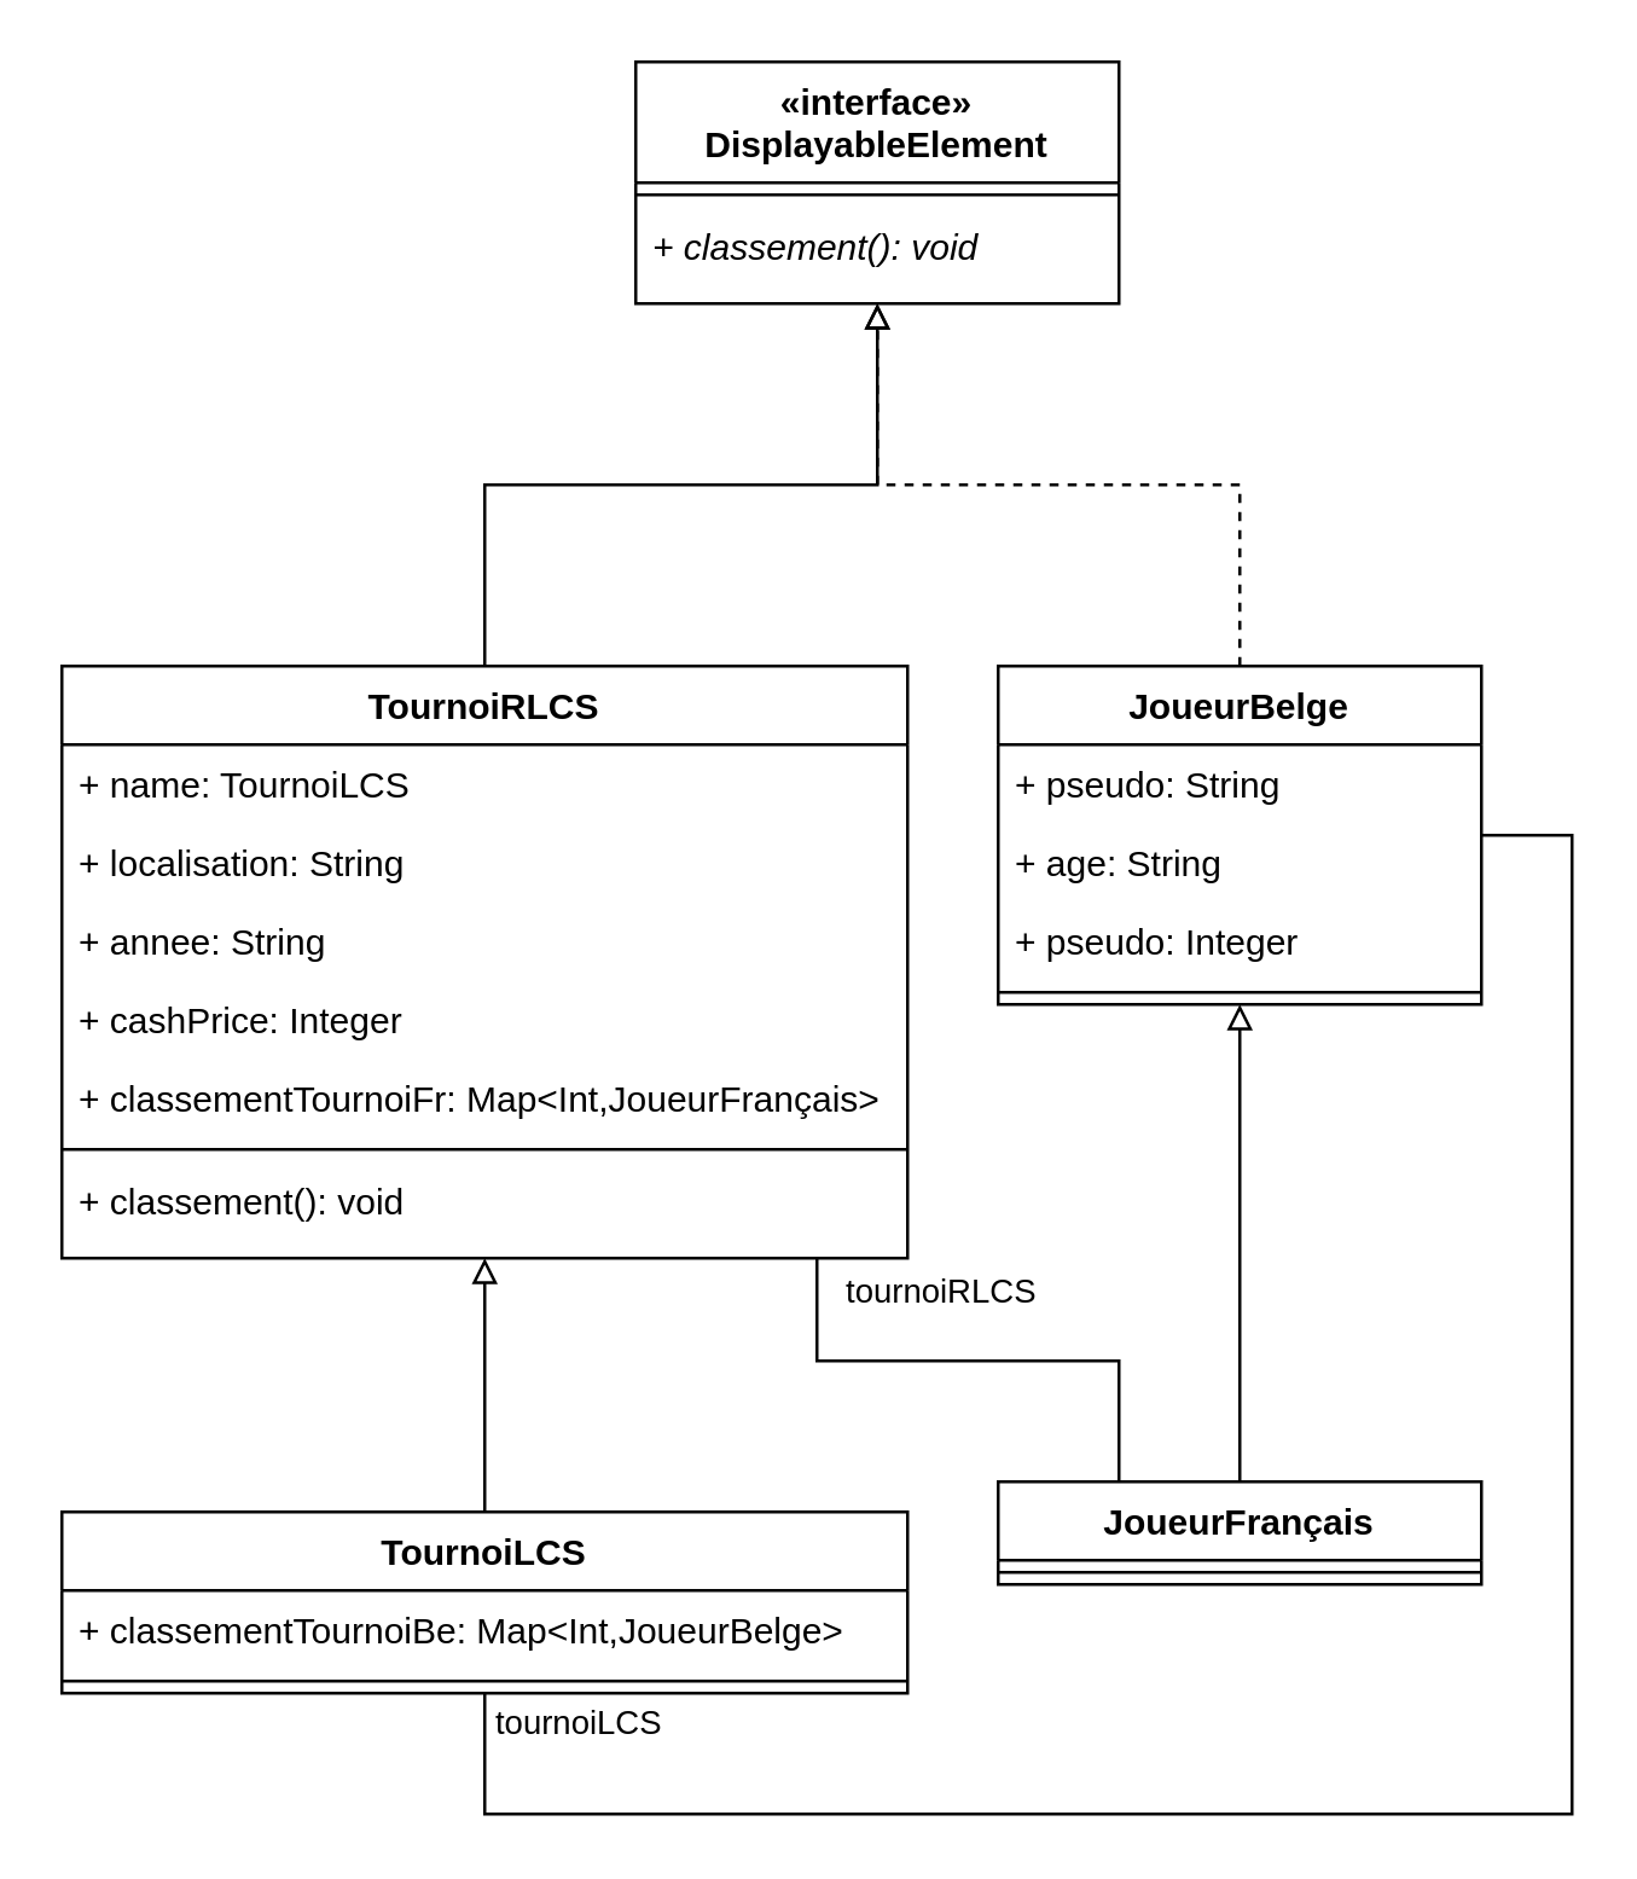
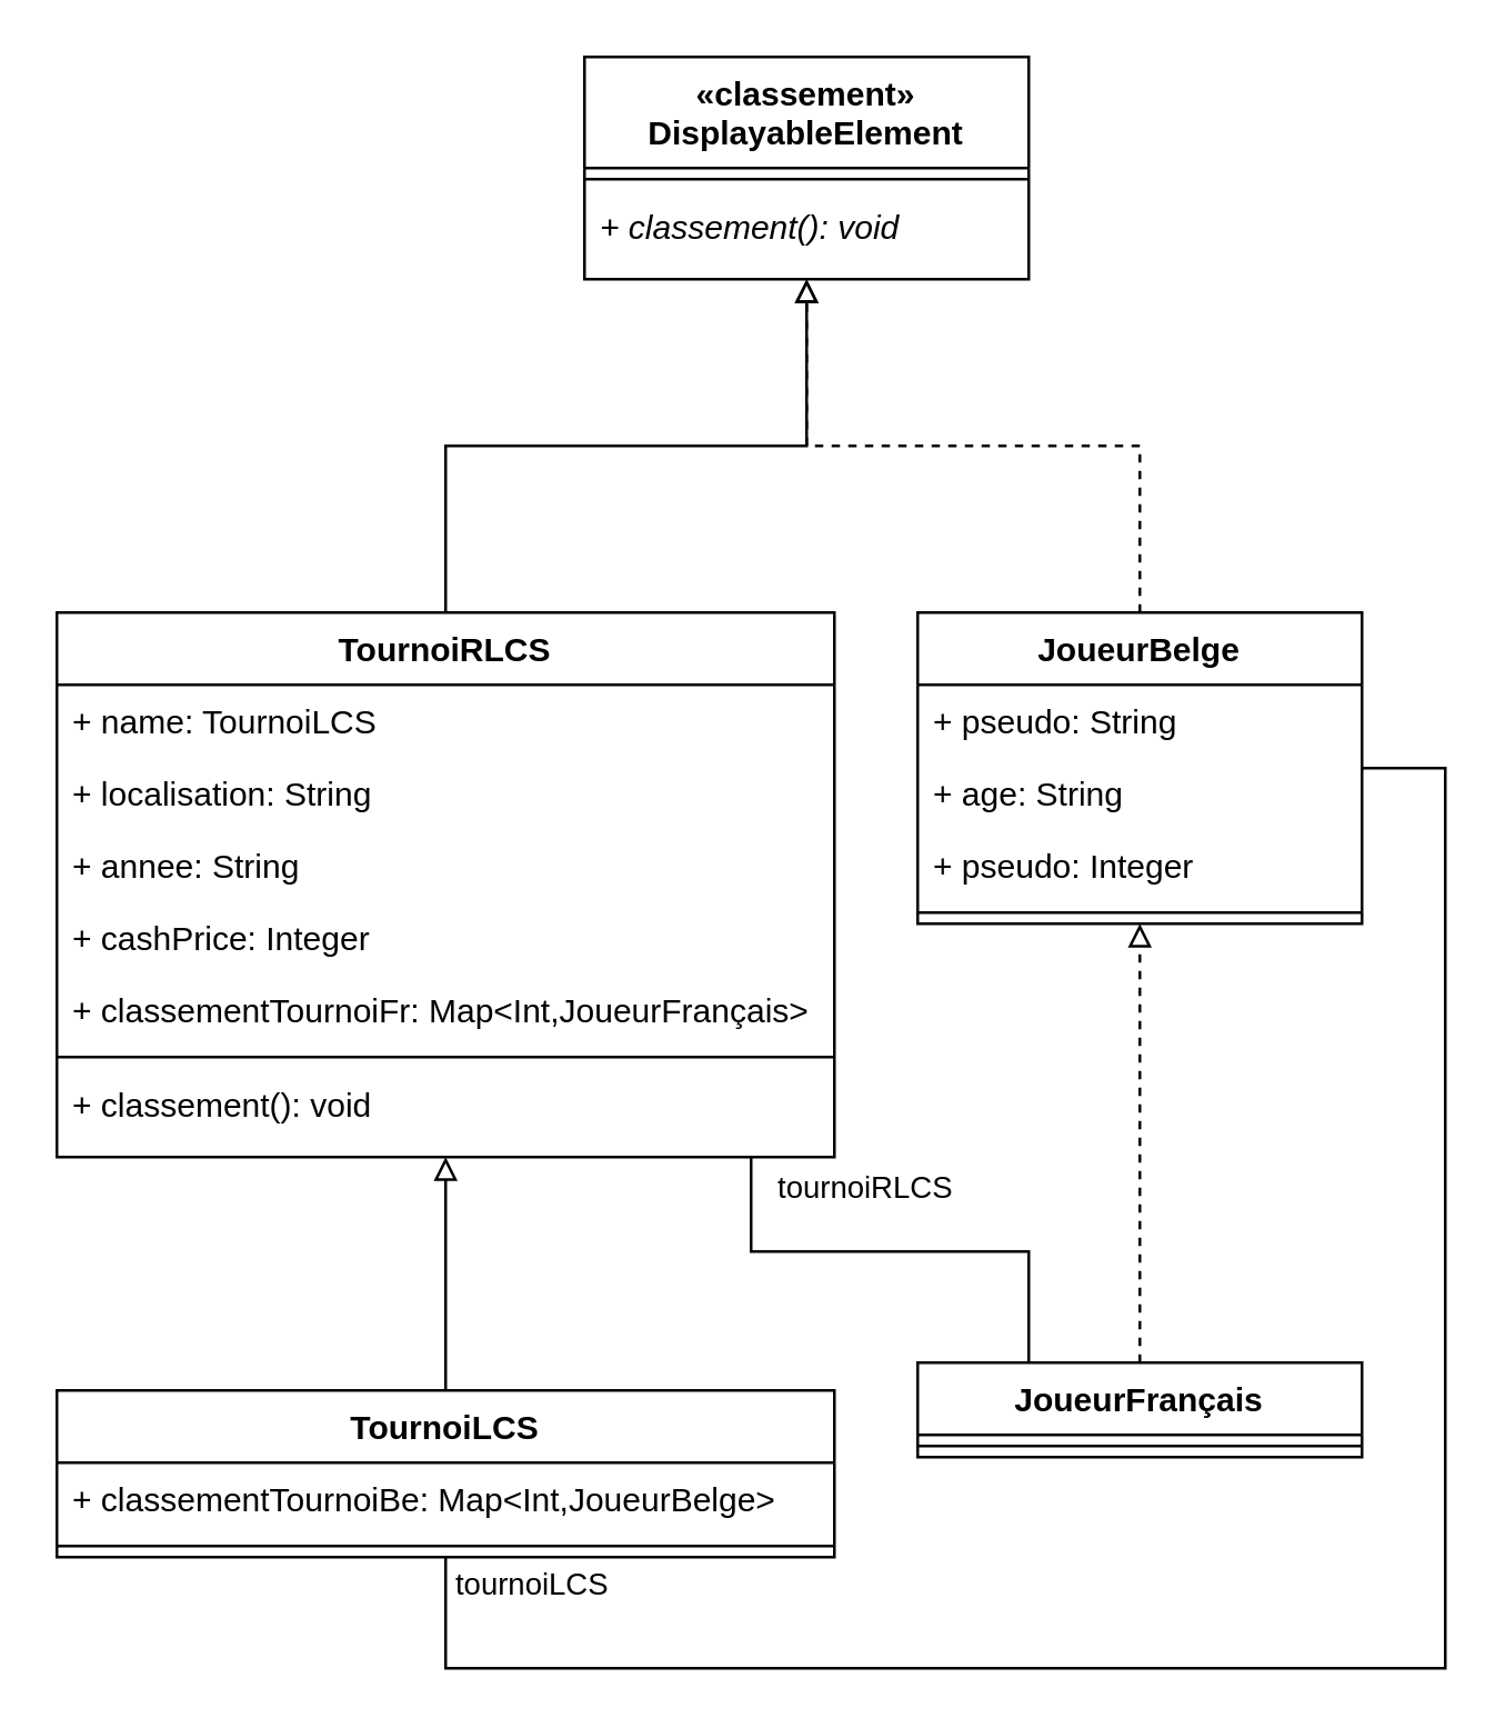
  <mxCell id="0" />
  <mxCell id="1" parent="0" />
- <mxCell id="2" value="«interface»&#10;DisplayableElement" style="swimlane;fontStyle=1;align=center;verticalAlign=top;childLayout=stackLayout;horizontal=1;startSize=40;horizontalStack=0;resizeParent=1;resizeParentMax=0;resizeLast=0;collapsible=1;marginBottom=0;" vertex="1" parent="1"><mxGeometry x="210" y="20" width="160" height="80" as="geometry" /></mxCell>
+ <mxCell id="2" value="«classement»&#10;DisplayableElement" style="swimlane;fontStyle=1;align=center;verticalAlign=top;childLayout=stackLayout;horizontal=1;startSize=40;horizontalStack=0;resizeParent=1;resizeParentMax=0;resizeLast=0;collapsible=1;marginBottom=0;" vertex="1" parent="1"><mxGeometry x="210" y="20" width="160" height="80" as="geometry" /></mxCell>
  <mxCell id="3" value="" style="line;strokeWidth=1;fillColor=none;align=left;verticalAlign=middle;spacingTop=-1;spacingLeft=3;spacingRight=3;rotatable=0;labelPosition=right;points=[];portConstraint=eastwest;" vertex="1" parent="2"><mxGeometry y="40" width="160" height="8" as="geometry" /></mxCell>
  <mxCell id="4" value="+ classement(): void" style="text;strokeColor=none;fillColor=none;align=left;verticalAlign=top;spacingLeft=4;spacingRight=4;overflow=hidden;rotatable=0;points=[[0,0.5],[1,0.5]];portConstraint=eastwest;fontStyle=2" vertex="1" parent="2"><mxGeometry y="48" width="160" height="32" as="geometry" /></mxCell>
  <mxCell id="5" style="edgeStyle=orthogonalEdgeStyle;rounded=0;orthogonalLoop=1;jettySize=auto;html=1;endArrow=block;endFill=0;" edge="1" parent="1" source="6" target="2"><mxGeometry relative="1" as="geometry" /></mxCell>
  <mxCell id="6" value="TournoiRLCS" style="swimlane;fontStyle=1;align=center;verticalAlign=top;childLayout=stackLayout;horizontal=1;startSize=26;horizontalStack=0;resizeParent=1;resizeParentMax=0;resizeLast=0;collapsible=1;marginBottom=0;" vertex="1" parent="1"><mxGeometry x="20" y="220" width="280" height="196" as="geometry" /></mxCell>
  <mxCell id="7" value="+ name: TournoiLCS" style="text;strokeColor=none;fillColor=none;align=left;verticalAlign=top;spacingLeft=4;spacingRight=4;overflow=hidden;rotatable=0;points=[[0,0.5],[1,0.5]];portConstraint=eastwest;" vertex="1" parent="6"><mxGeometry y="26" width="280" height="26" as="geometry" /></mxCell>
  <mxCell id="8" value="+ localisation: String" style="text;strokeColor=none;fillColor=none;align=left;verticalAlign=top;spacingLeft=4;spacingRight=4;overflow=hidden;rotatable=0;points=[[0,0.5],[1,0.5]];portConstraint=eastwest;" vertex="1" parent="6"><mxGeometry y="52" width="280" height="26" as="geometry" /></mxCell>
  <mxCell id="9" value="+ annee: String" style="text;strokeColor=none;fillColor=none;align=left;verticalAlign=top;spacingLeft=4;spacingRight=4;overflow=hidden;rotatable=0;points=[[0,0.5],[1,0.5]];portConstraint=eastwest;" vertex="1" parent="6"><mxGeometry y="78" width="280" height="26" as="geometry" /></mxCell>
  <mxCell id="10" value="+ cashPrice: Integer" style="text;strokeColor=none;fillColor=none;align=left;verticalAlign=top;spacingLeft=4;spacingRight=4;overflow=hidden;rotatable=0;points=[[0,0.5],[1,0.5]];portConstraint=eastwest;" vertex="1" parent="6"><mxGeometry y="104" width="280" height="26" as="geometry" /></mxCell>
  <mxCell id="11" value="+ classementTournoiFr: Map&lt;Int,JoueurFrançais&gt;" style="text;strokeColor=none;fillColor=none;align=left;verticalAlign=top;spacingLeft=4;spacingRight=4;overflow=hidden;rotatable=0;points=[[0,0.5],[1,0.5]];portConstraint=eastwest;" vertex="1" parent="6"><mxGeometry y="130" width="280" height="26" as="geometry" /></mxCell>
  <mxCell id="12" value="" style="line;strokeWidth=1;fillColor=none;align=left;verticalAlign=middle;spacingTop=-1;spacingLeft=3;spacingRight=3;rotatable=0;labelPosition=right;points=[];portConstraint=eastwest;" vertex="1" parent="6"><mxGeometry y="156" width="280" height="8" as="geometry" /></mxCell>
  <mxCell id="13" value="+ classement(): void" style="text;strokeColor=none;fillColor=none;align=left;verticalAlign=top;spacingLeft=4;spacingRight=4;overflow=hidden;rotatable=0;points=[[0,0.5],[1,0.5]];portConstraint=eastwest;" vertex="1" parent="6"><mxGeometry y="164" width="280" height="32" as="geometry" /></mxCell>
  <mxCell id="14" style="edgeStyle=orthogonalEdgeStyle;rounded=0;orthogonalLoop=1;jettySize=auto;html=1;endArrow=block;endFill=0;dashed=1;" edge="1" parent="1" source="17" target="2"><mxGeometry relative="1" as="geometry" /></mxCell>
  <mxCell id="15" style="edgeStyle=orthogonalEdgeStyle;rounded=0;orthogonalLoop=1;jettySize=auto;html=1;endArrow=none;endFill=0;" edge="1" parent="1" source="17" target="23"><mxGeometry relative="1" as="geometry"><Array as="points"><mxPoint x="520" y="276" /><mxPoint x="520" y="600" /><mxPoint x="160" y="600" /></Array></mxGeometry></mxCell>
  <mxCell id="16" value="tournoiLCS" style="edgeLabel;html=1;align=center;verticalAlign=middle;resizable=0;points=[];" vertex="1" connectable="0" parent="15"><mxGeometry x="0.981" y="-2" relative="1" as="geometry"><mxPoint x="28" y="2" as="offset" /></mxGeometry></mxCell>
  <mxCell id="17" value="JoueurBelge" style="swimlane;fontStyle=1;align=center;verticalAlign=top;childLayout=stackLayout;horizontal=1;startSize=26;horizontalStack=0;resizeParent=1;resizeParentMax=0;resizeLast=0;collapsible=1;marginBottom=0;" vertex="1" parent="1"><mxGeometry x="330" y="220" width="160" height="112" as="geometry" /></mxCell>
  <mxCell id="18" value="+ pseudo: String" style="text;strokeColor=none;fillColor=none;align=left;verticalAlign=top;spacingLeft=4;spacingRight=4;overflow=hidden;rotatable=0;points=[[0,0.5],[1,0.5]];portConstraint=eastwest;" vertex="1" parent="17"><mxGeometry y="26" width="160" height="26" as="geometry" /></mxCell>
  <mxCell id="19" value="+ age: String" style="text;strokeColor=none;fillColor=none;align=left;verticalAlign=top;spacingLeft=4;spacingRight=4;overflow=hidden;rotatable=0;points=[[0,0.5],[1,0.5]];portConstraint=eastwest;" vertex="1" parent="17"><mxGeometry y="52" width="160" height="26" as="geometry" /></mxCell>
  <mxCell id="20" value="+ pseudo: Integer" style="text;strokeColor=none;fillColor=none;align=left;verticalAlign=top;spacingLeft=4;spacingRight=4;overflow=hidden;rotatable=0;points=[[0,0.5],[1,0.5]];portConstraint=eastwest;" vertex="1" parent="17"><mxGeometry y="78" width="160" height="26" as="geometry" /></mxCell>
  <mxCell id="21" value="" style="line;strokeWidth=1;fillColor=none;align=left;verticalAlign=middle;spacingTop=-1;spacingLeft=3;spacingRight=3;rotatable=0;labelPosition=right;points=[];portConstraint=eastwest;" vertex="1" parent="17"><mxGeometry y="104" width="160" height="8" as="geometry" /></mxCell>
  <mxCell id="22" style="edgeStyle=orthogonalEdgeStyle;rounded=0;orthogonalLoop=1;jettySize=auto;html=1;endArrow=block;endFill=0;" edge="1" parent="1" source="23" target="6"><mxGeometry relative="1" as="geometry" /></mxCell>
  <mxCell id="23" value="TournoiLCS" style="swimlane;fontStyle=1;align=center;verticalAlign=top;childLayout=stackLayout;horizontal=1;startSize=26;horizontalStack=0;resizeParent=1;resizeParentMax=0;resizeLast=0;collapsible=1;marginBottom=0;" vertex="1" parent="1"><mxGeometry x="20" y="500" width="280" height="60" as="geometry" /></mxCell>
  <mxCell id="24" value="+ classementTournoiBe: Map&lt;Int,JoueurBelge&gt;" style="text;strokeColor=none;fillColor=none;align=left;verticalAlign=top;spacingLeft=4;spacingRight=4;overflow=hidden;rotatable=0;points=[[0,0.5],[1,0.5]];portConstraint=eastwest;" vertex="1" parent="23"><mxGeometry y="26" width="280" height="26" as="geometry" /></mxCell>
  <mxCell id="25" value="" style="line;strokeWidth=1;fillColor=none;align=left;verticalAlign=middle;spacingTop=-1;spacingLeft=3;spacingRight=3;rotatable=0;labelPosition=right;points=[];portConstraint=eastwest;" vertex="1" parent="23"><mxGeometry y="52" width="280" height="8" as="geometry" /></mxCell>
- <mxCell id="26" style="edgeStyle=orthogonalEdgeStyle;rounded=0;orthogonalLoop=1;jettySize=auto;html=1;endArrow=block;endFill=0;" edge="1" parent="1" source="29" target="17"><mxGeometry relative="1" as="geometry" /></mxCell>
+ <mxCell id="26" style="edgeStyle=orthogonalEdgeStyle;rounded=0;orthogonalLoop=1;jettySize=auto;html=1;endArrow=block;endFill=0;dashed=1;" edge="1" parent="1" source="29" target="17"><mxGeometry relative="1" as="geometry" /></mxCell>
  <mxCell id="27" style="edgeStyle=orthogonalEdgeStyle;rounded=0;orthogonalLoop=1;jettySize=auto;html=1;endArrow=none;endFill=0;" edge="1" parent="1" source="29" target="6"><mxGeometry relative="1" as="geometry"><Array as="points"><mxPoint x="370" y="450" /><mxPoint x="270" y="450" /></Array></mxGeometry></mxCell>
  <mxCell id="28" value="tournoiRLCS" style="edgeLabel;html=1;align=center;verticalAlign=middle;resizable=0;points=[];" vertex="1" connectable="0" parent="27"><mxGeometry x="0.885" y="1" relative="1" as="geometry"><mxPoint x="41" as="offset" /></mxGeometry></mxCell>
  <mxCell id="29" value="JoueurFrançais" style="swimlane;fontStyle=1;align=center;verticalAlign=top;childLayout=stackLayout;horizontal=1;startSize=26;horizontalStack=0;resizeParent=1;resizeParentMax=0;resizeLast=0;collapsible=1;marginBottom=0;" vertex="1" parent="1"><mxGeometry x="330" y="490" width="160" height="34" as="geometry" /></mxCell>
  <mxCell id="30" value="" style="line;strokeWidth=1;fillColor=none;align=left;verticalAlign=middle;spacingTop=-1;spacingLeft=3;spacingRight=3;rotatable=0;labelPosition=right;points=[];portConstraint=eastwest;" vertex="1" parent="29"><mxGeometry y="26" width="160" height="8" as="geometry" /></mxCell>
